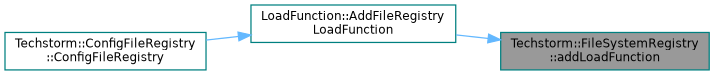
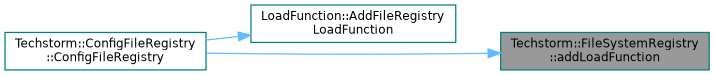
  digraph {
    rankdir=RL
    node [color=teal fillcolor=white fontname=Helvetica fontsize=10 shape=box style=filled]
    edge [color=steelblue1 dir=back fontname=Helvetica fontsize=10 labelfontname=Helvetica labelfontsize=10 style=solid]
    n1 [fillcolor=grey60 fontcolor=black height=0.2 label="Techstorm::FileSystemRegistry\l::addLoadFunction" width=0.4]
    n2 [height=0.2 label="LoadFunction::AddFileRegistry\lLoadFunction" width=0.4]
    n3 [height=0.2 label="Techstorm::ConfigFileRegistry\l::ConfigFileRegistry" width=0.4]
-   n1 -> n2
+   n1 -> n3
    n2 -> n3
  }
